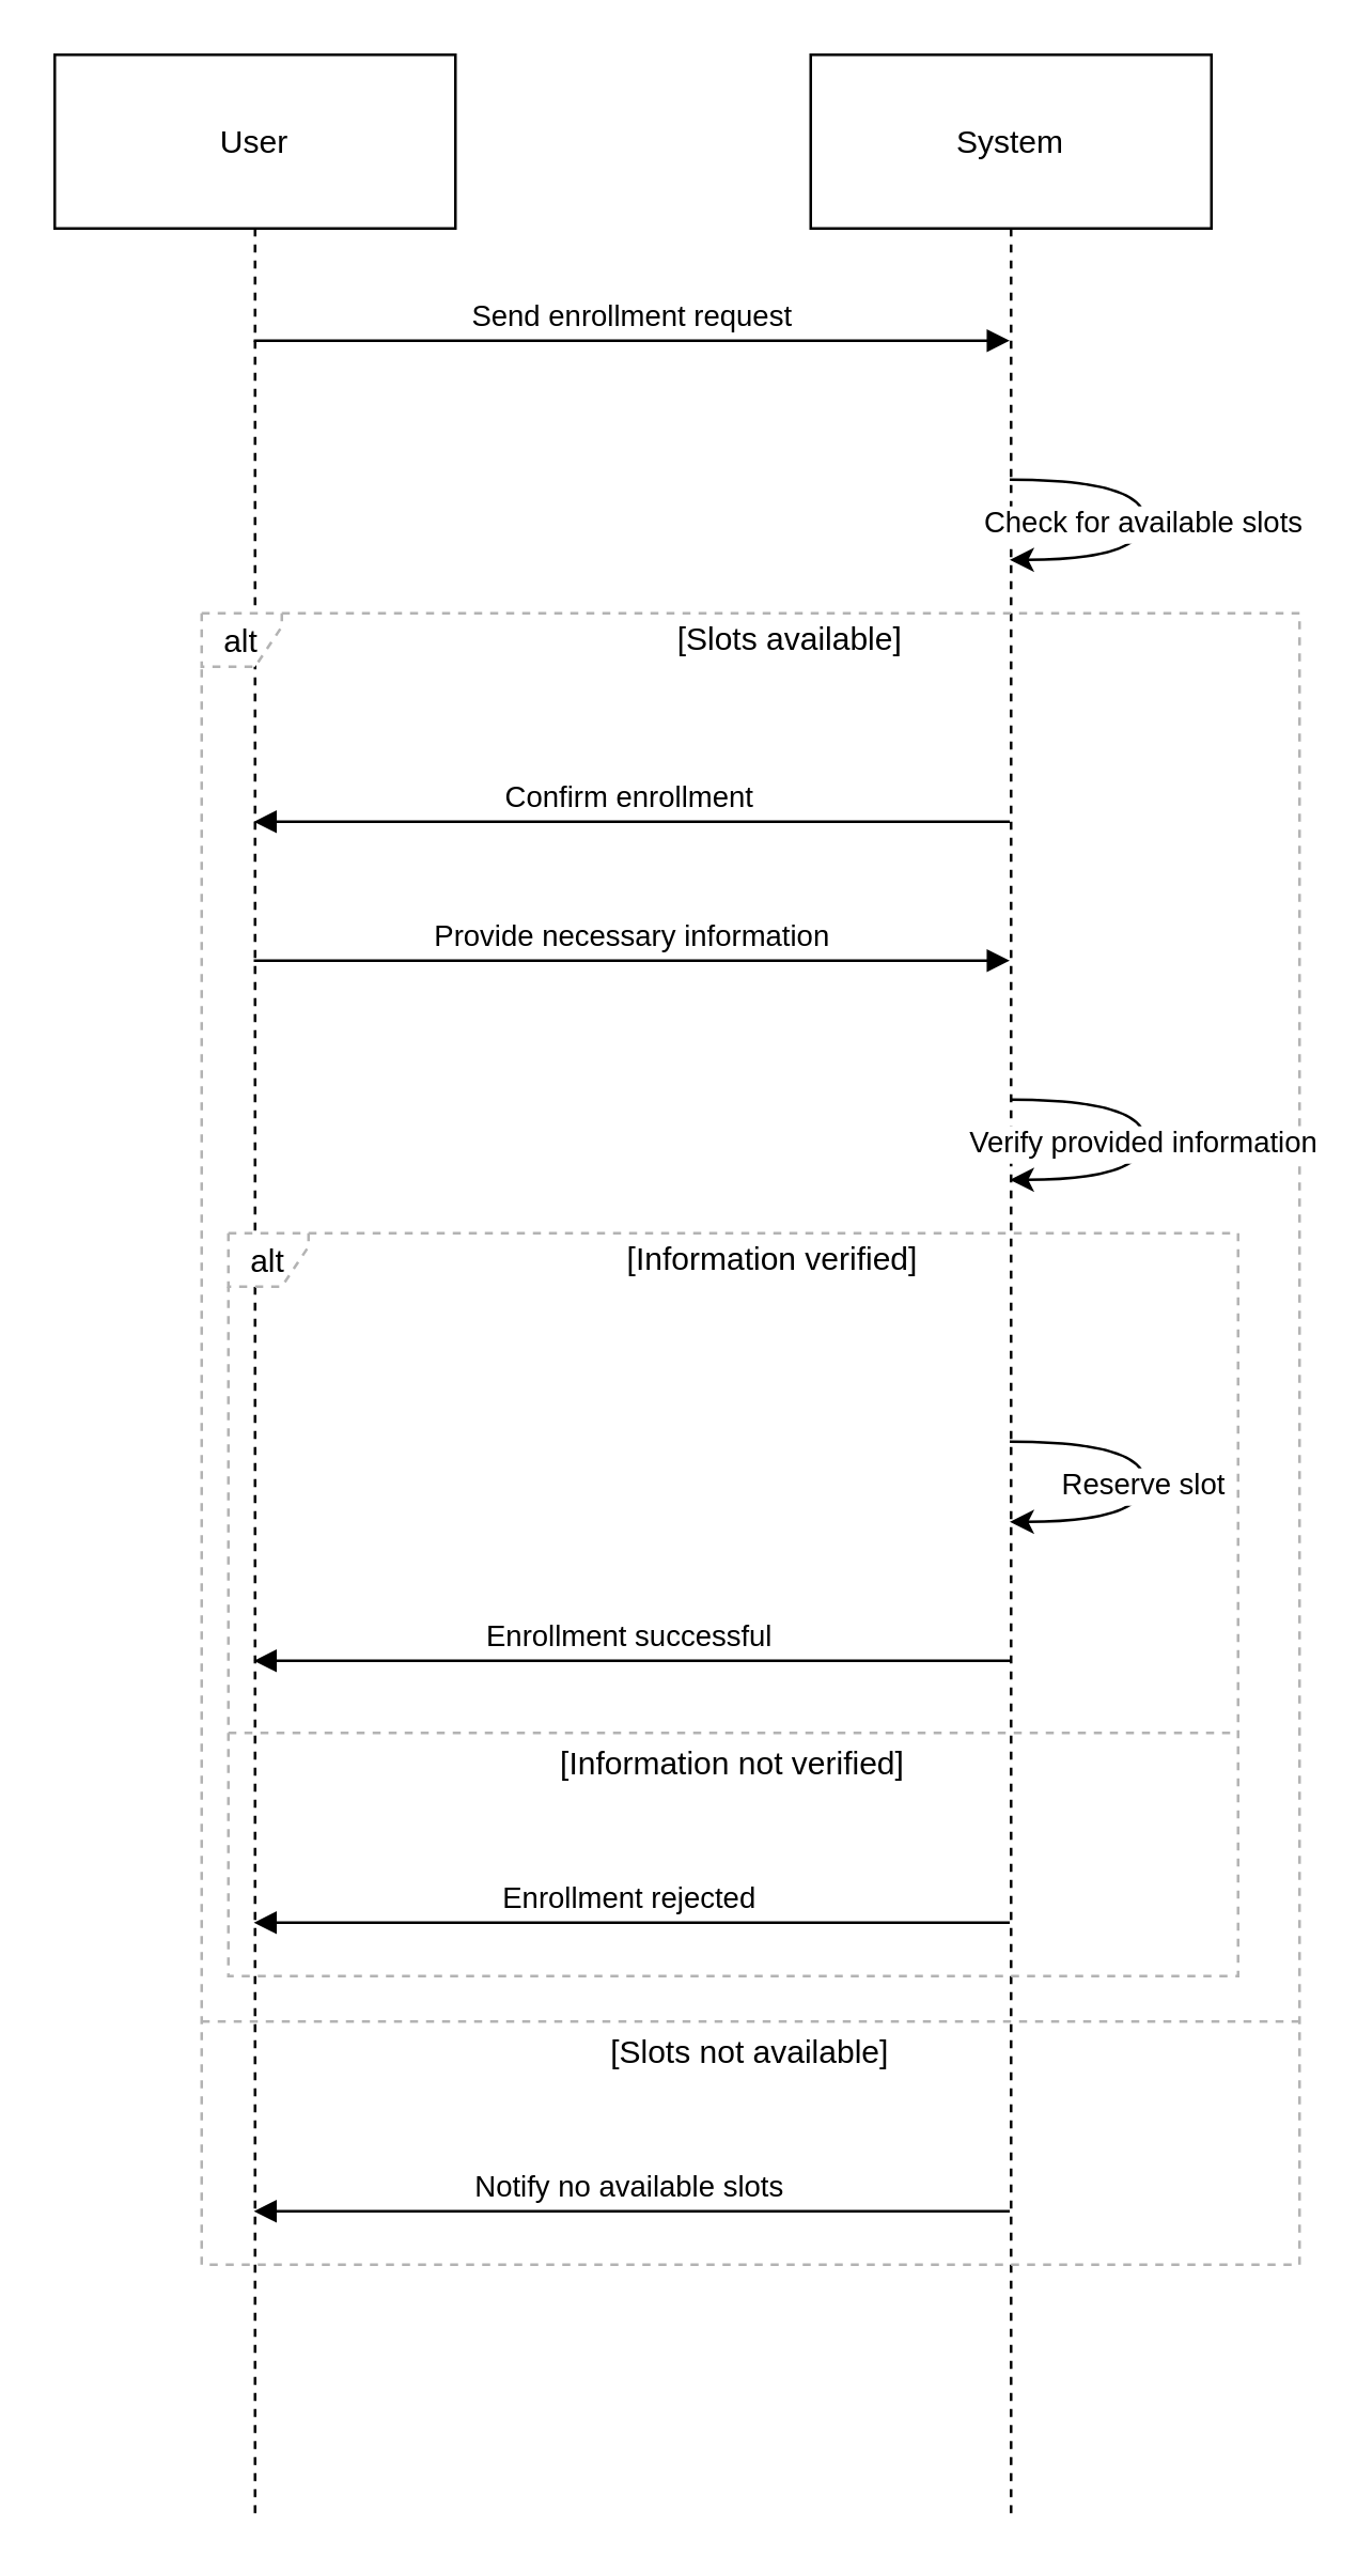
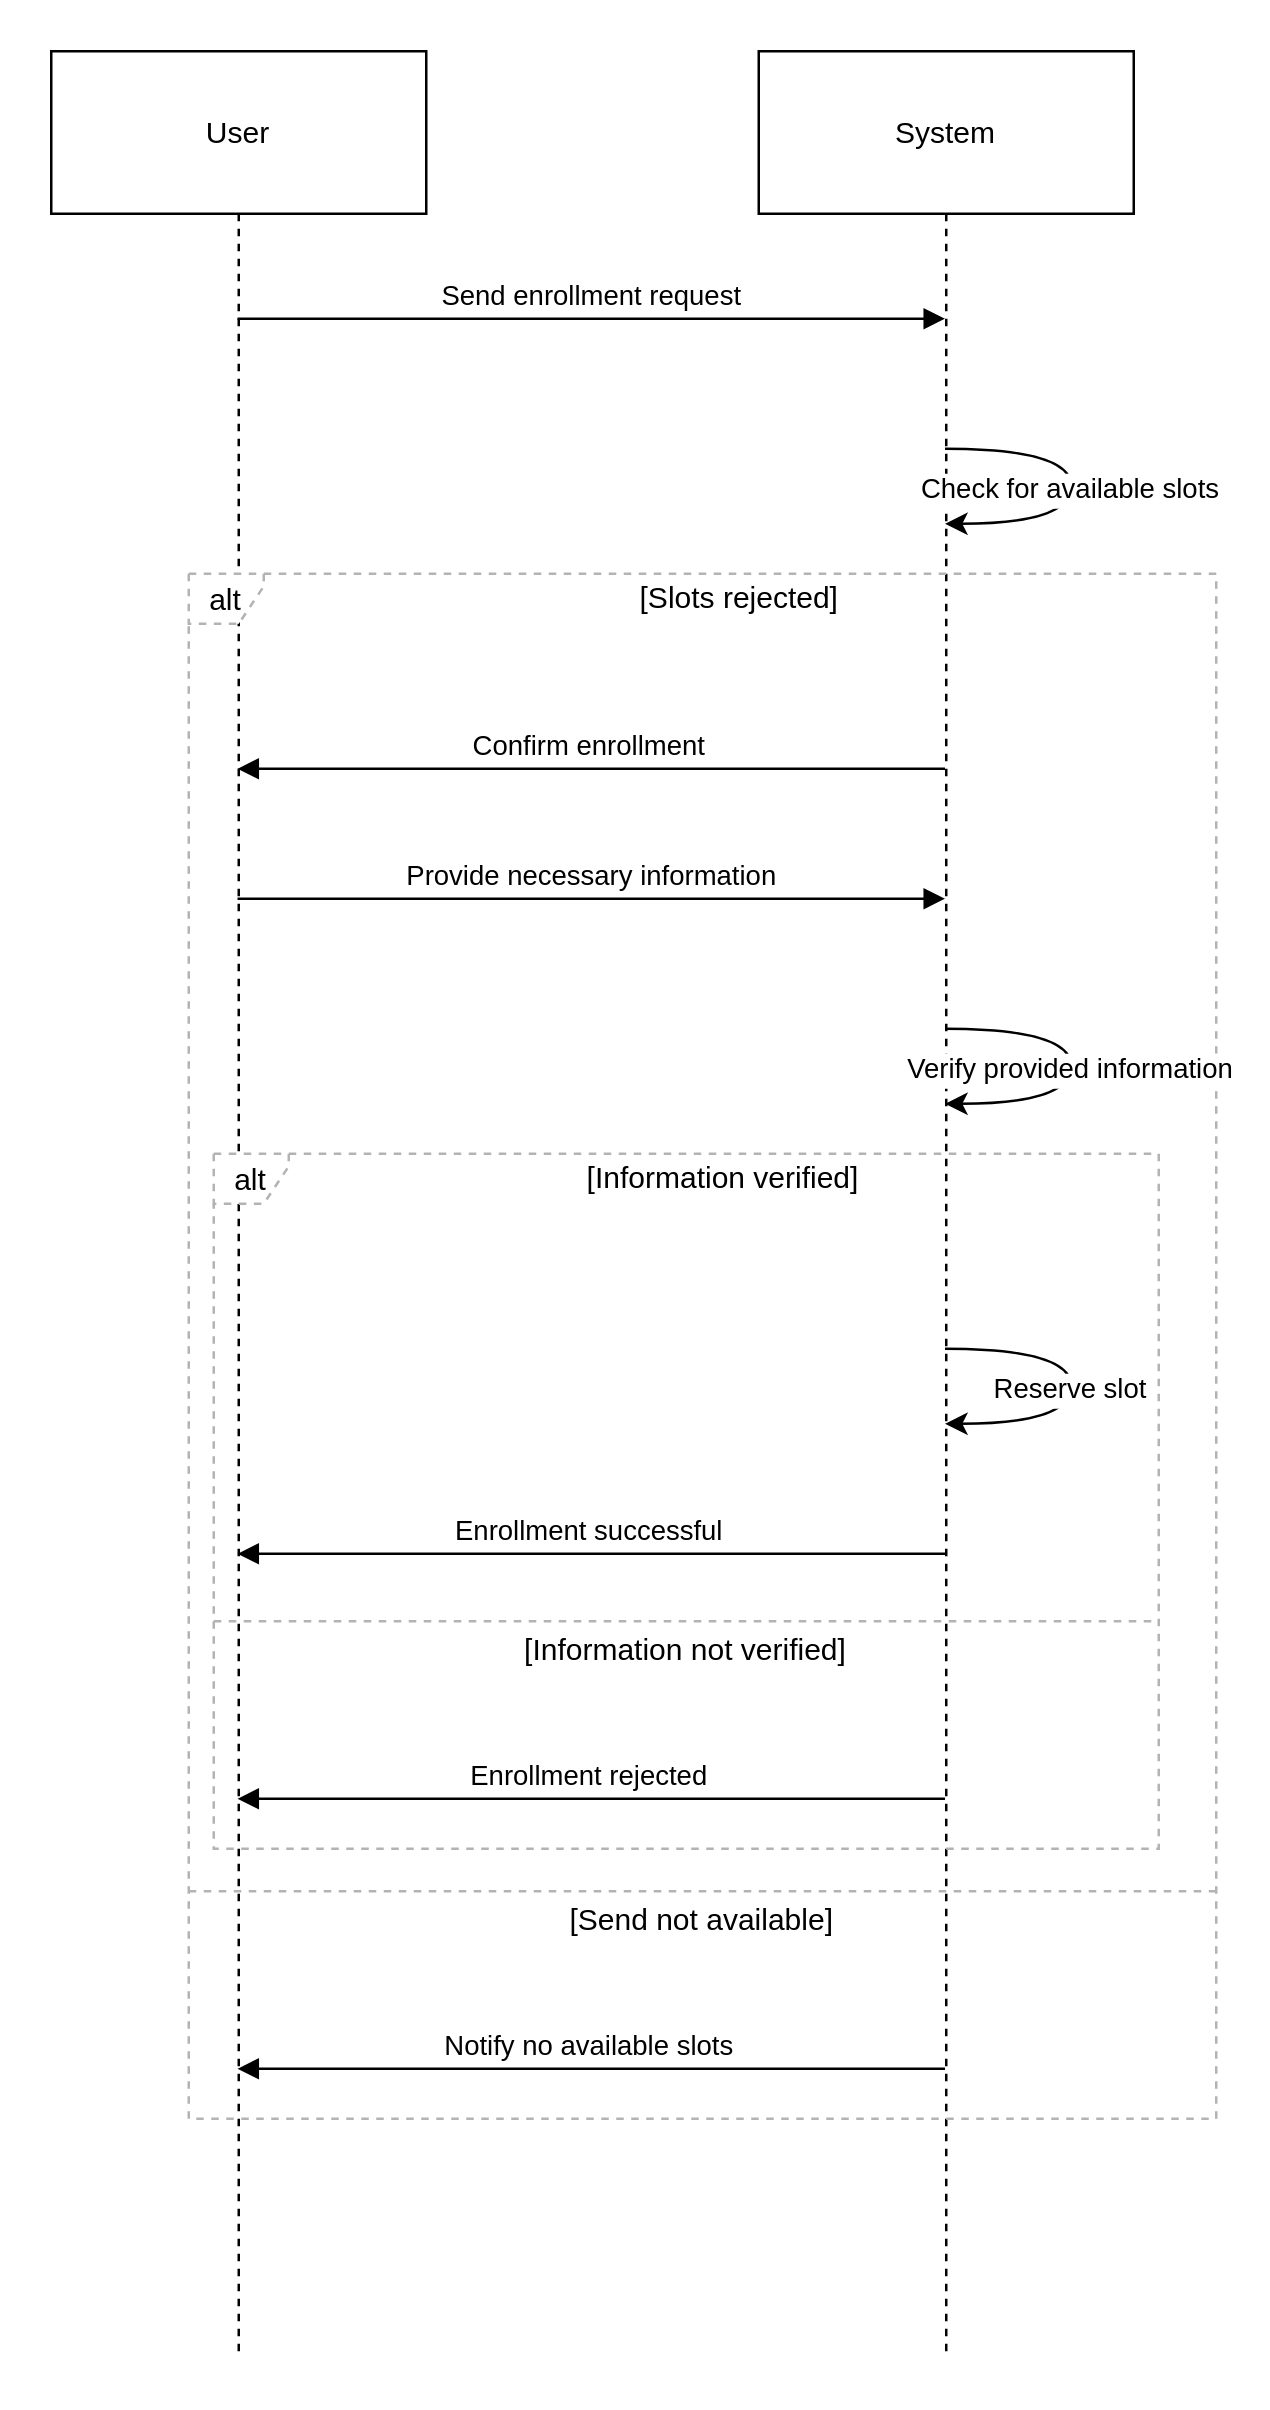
  <mxCell id="0" />
  <mxCell id="1" parent="0" />
  <mxCell id="2" value="User" style="shape=umlLifeline;perimeter=lifelinePerimeter;whiteSpace=wrap;container=1;dropTarget=0;collapsible=0;recursiveResize=0;outlineConnect=0;portConstraint=eastwest;newEdgeStyle={&quot;edgeStyle&quot;:&quot;elbowEdgeStyle&quot;,&quot;elbow&quot;:&quot;vertical&quot;,&quot;curved&quot;:0,&quot;rounded&quot;:0};size=65;" vertex="1" parent="1"><mxGeometry width="150" height="922" as="geometry" x="20" y="20" /></mxCell>
  <mxCell id="3" value="System" style="shape=umlLifeline;perimeter=lifelinePerimeter;whiteSpace=wrap;container=1;dropTarget=0;collapsible=0;recursiveResize=0;outlineConnect=0;portConstraint=eastwest;newEdgeStyle={&quot;edgeStyle&quot;:&quot;elbowEdgeStyle&quot;,&quot;elbow&quot;:&quot;vertical&quot;,&quot;curved&quot;:0,&quot;rounded&quot;:0};size=65;" vertex="1" parent="1"><mxGeometry x="303" width="150" height="922" as="geometry" y="20" /></mxCell>
  <mxCell id="4" value="alt" style="shape=umlFrame;dashed=1;pointerEvents=0;dropTarget=0;strokeColor=#B3B3B3;height=20;width=30" vertex="1" parent="1"><mxGeometry x="85" y="461" width="378" height="278" as="geometry" /></mxCell>
  <mxCell id="5" value="[Information verified]" style="text;strokeColor=none;fillColor=none;align=center;verticalAlign=middle;whiteSpace=wrap;" vertex="1" parent="4"><mxGeometry x="30" width="348" height="20" as="geometry" /></mxCell>
  <mxCell id="6" value="[Information not verified]" style="shape=line;dashed=1;whiteSpace=wrap;verticalAlign=top;labelPosition=center;verticalLabelPosition=middle;align=center;strokeColor=#B3B3B3;" vertex="1" parent="4"><mxGeometry y="185" width="378" height="4" as="geometry" /></mxCell>
  <mxCell id="7" value="alt" style="shape=umlFrame;dashed=1;pointerEvents=0;dropTarget=0;strokeColor=#B3B3B3;height=20;width=30" vertex="1" parent="1"><mxGeometry x="75" y="229" width="411" height="618" as="geometry" /></mxCell>
- <mxCell id="8" value="[Slots available]" style="text;strokeColor=none;fillColor=none;align=center;verticalAlign=middle;whiteSpace=wrap;" vertex="1" parent="7"><mxGeometry x="30" width="381" height="20" as="geometry" /></mxCell>
- <mxCell id="9" value="[Slots not available]" style="shape=line;dashed=1;whiteSpace=wrap;verticalAlign=top;labelPosition=center;verticalLabelPosition=middle;align=center;strokeColor=#B3B3B3;" vertex="1" parent="7"><mxGeometry y="525" width="411" height="4" as="geometry" /></mxCell>
+ <mxCell id="8" value="[Slots rejected]" style="text;strokeColor=none;fillColor=none;align=center;verticalAlign=middle;whiteSpace=wrap;" vertex="1" parent="7"><mxGeometry x="30" width="381" height="20" as="geometry" /></mxCell>
+ <mxCell id="9" value="[Send not available]" style="shape=line;dashed=1;whiteSpace=wrap;verticalAlign=top;labelPosition=center;verticalLabelPosition=middle;align=center;strokeColor=#B3B3B3;" vertex="1" parent="7"><mxGeometry y="525" width="411" height="4" as="geometry" /></mxCell>
  <mxCell id="10" value="Send enrollment request" style="verticalAlign=bottom;endArrow=block;edgeStyle=elbowEdgeStyle;elbow=vertical;curved=0;rounded=0;" edge="1" parent="1" source="2" target="3"><mxGeometry relative="1" as="geometry"><Array as="points"><mxPoint x="247" y="127" /></Array></mxGeometry></mxCell>
  <mxCell id="11" value="Check for available slots" style="curved=1;" edge="1" parent="1" source="3" target="3"><mxGeometry relative="1" as="geometry"><Array as="points"><mxPoint x="428" y="179" /><mxPoint x="428" y="209" /></Array></mxGeometry></mxCell>
  <mxCell id="12" value="Confirm enrollment" style="verticalAlign=bottom;endArrow=block;edgeStyle=elbowEdgeStyle;elbow=vertical;curved=0;rounded=0;" edge="1" parent="1" source="3" target="2"><mxGeometry relative="1" as="geometry"><Array as="points"><mxPoint x="247" y="307" /></Array></mxGeometry></mxCell>
  <mxCell id="13" value="Provide necessary information" style="verticalAlign=bottom;endArrow=block;edgeStyle=elbowEdgeStyle;elbow=vertical;curved=0;rounded=0;" edge="1" parent="1" source="2" target="3"><mxGeometry relative="1" as="geometry"><Array as="points"><mxPoint x="247" y="359" /></Array></mxGeometry></mxCell>
  <mxCell id="14" value="Verify provided information" style="curved=1;" edge="1" parent="1" source="3" target="3"><mxGeometry relative="1" as="geometry"><Array as="points"><mxPoint x="428" y="411" /><mxPoint x="428" y="441" /></Array></mxGeometry></mxCell>
  <mxCell id="15" value="Reserve slot" style="curved=1;" edge="1" parent="1" source="3" target="3"><mxGeometry relative="1" as="geometry"><Array as="points"><mxPoint x="428" y="539" /><mxPoint x="428" y="569" /></Array></mxGeometry></mxCell>
  <mxCell id="16" value="Enrollment successful" style="verticalAlign=bottom;endArrow=block;edgeStyle=elbowEdgeStyle;elbow=vertical;curved=0;rounded=0;" edge="1" parent="1" source="3" target="2"><mxGeometry relative="1" as="geometry"><Array as="points"><mxPoint x="247" y="621" /></Array></mxGeometry></mxCell>
  <mxCell id="17" value="Enrollment rejected" style="verticalAlign=bottom;endArrow=block;edgeStyle=elbowEdgeStyle;elbow=vertical;curved=0;rounded=0;" edge="1" parent="1" source="3" target="2"><mxGeometry relative="1" as="geometry"><Array as="points"><mxPoint x="247" y="719" /></Array></mxGeometry></mxCell>
  <mxCell id="18" value="Notify no available slots" style="verticalAlign=bottom;endArrow=block;edgeStyle=elbowEdgeStyle;elbow=vertical;curved=0;rounded=0;" edge="1" parent="1" source="3" target="2"><mxGeometry relative="1" as="geometry"><Array as="points"><mxPoint x="247" y="827" /></Array></mxGeometry></mxCell>
